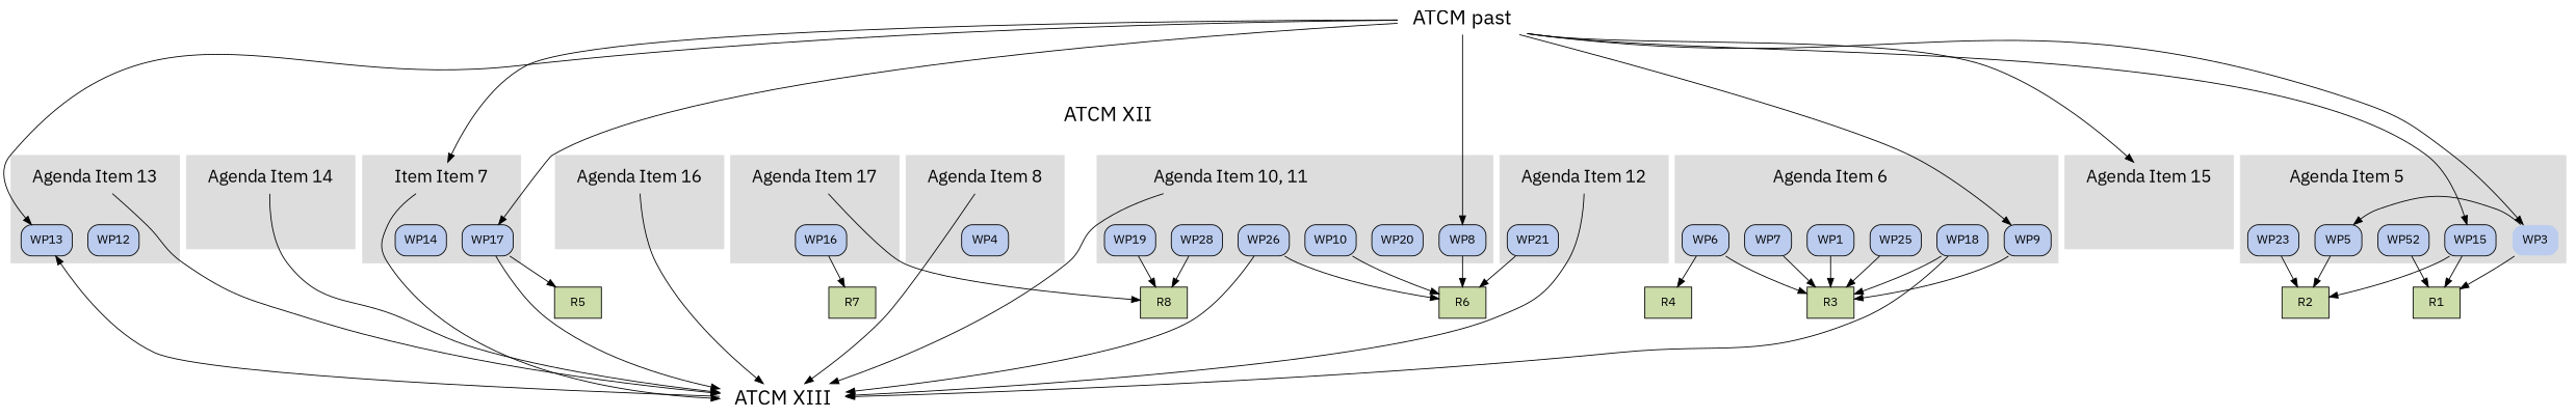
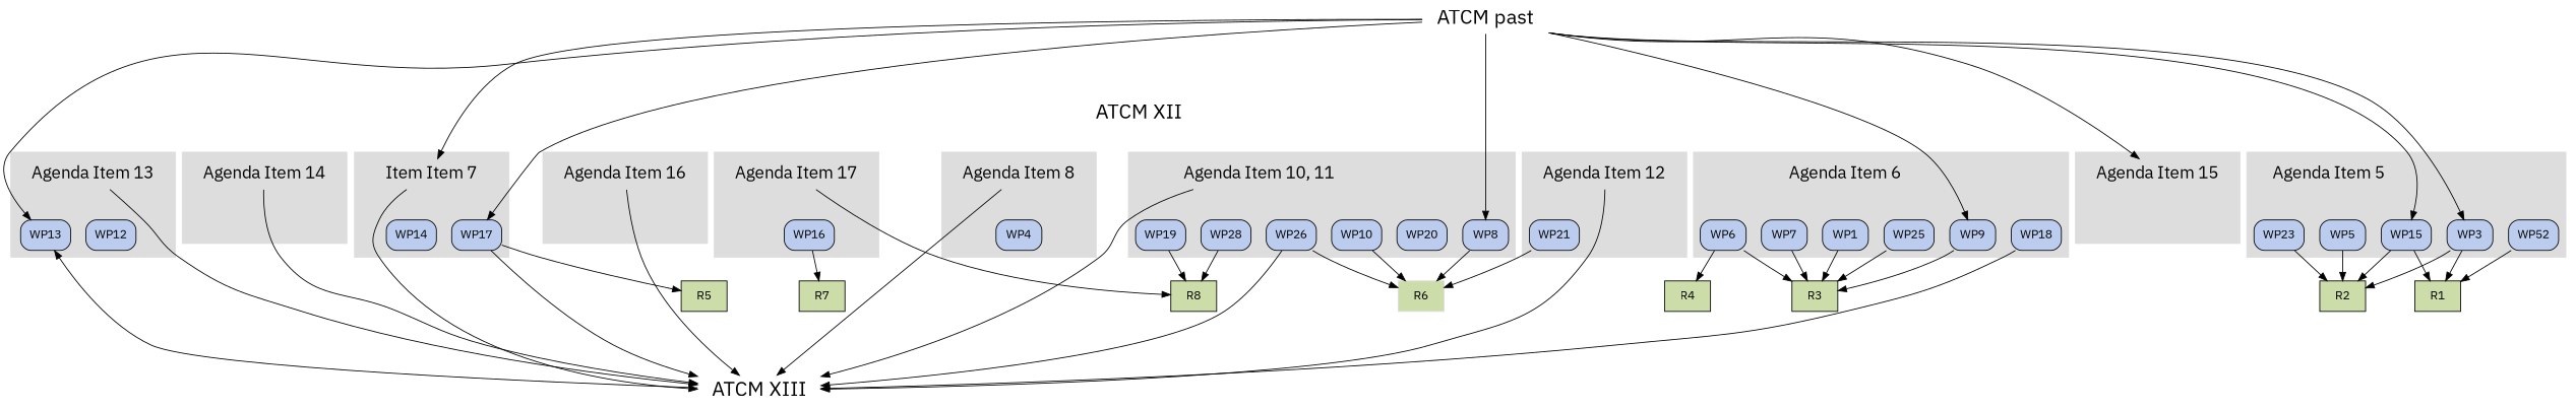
  digraph {
    compound=True
    fontname="IBM Plex Sans"
    newrank=True
    rankdir=TB
    node [fillcolor="#bbccee" fontname="IBM Plex Sans" shape=box style="rounded, filled"]
    edge [fontname="IBM Plex Sans" style=invis]
    n1 [height=0.5 label=WP15 width=0.81944]
    n2 [height=0.5 label=WP5 width=0.75]
    n3 [height=0.5 label=WP52 width=0.81944]
    n4 [height=0.5 label=WP23 width=0.81944]
-   n5 [height=0.5 label=WP3 width=0.75 color="#dddddd"]
+   n5 [height=0.5 label=WP3 width=0.75]
    n6 [height=0.5 label=WP9 width=0.75]
    n7 [height=0.5 label=WP18 width=0.81944]
    n8 [height=0.5 label=WP1 width=0.75]
    n9 [height=0.5 label=WP25 width=0.81944]
    n10 [height=0.5 label=WP7 width=0.75]
    n11 [height=0.5 label=WP6 width=0.75]
    n12 [height=0.5 label=WP14 width=0.81944]
    n13 [height=0.5 label=WP17 width=0.81944]
    n14 [height=0.5 label=WP4 width=0.75]
    n15 [height=0.5 label=WP28 width=0.81944]
    n16 [height=0.5 label=WP8 width=0.75]
    n17 [height=0.5 label=WP20 width=0.81944]
    n18 [height=0.5 label=WP10 width=0.81944]
    n19 [height=0.5 label=WP26 width=0.81944]
    n20 [height=0.5 label=WP19 width=0.81944]
    n21 [height=0.5 label=WP21 width=0.81944]
    n22 [height=0.5 label=WP12 width=0.81944]
    n23 [height=0.5 label=WP13 width=0.81944]
    n24 [height=0.5 label=WP16 width=0.81944]
    "14fake_paper" [height=0.05 shape=point style=invis width=0.05 fillcolor=""]
    "16fake_paper" [height=0.05 shape=point style=invis width=0.05 fillcolor=""]
    "15fake_paper" [height=0.05 shape=point style=invis width=0.05 fillcolor=""]
    n28 [color="#dddddd" fontsize=20 height=0.5 label="Agenda Item 17" width=2.4722 fillcolor="" style=""]
    n29 [color="#dddddd" fontsize=20 height=0.5 label="Item Item 7" width=2.2917 fillcolor="" style=""]
    n30 [color="#dddddd" fontsize=20 height=0.5 label="Agenda Item 8" width=2.2917 fillcolor="" style=""]
    n31 [color="#dddddd" fontsize=20 height=0.5 label="Agenda Item 10, 11" width=2.9861 fillcolor="" style=""]
    n32 [color="#dddddd" fontsize=20 height=0.5 label="Agenda Item 12" width=2.4722 fillcolor="" style=""]
    n33 [color="#dddddd" fontsize=20 height=0.5 label="Agenda Item 13" width=2.4722 fillcolor="" style=""]
    n34 [color="#dddddd" fontsize=20 height=0.5 label="Agenda Item 14" width=2.4722 fillcolor="" style=""]
    n35 [color="#dddddd" fontsize=20 height=0.5 label="Agenda Item 16" width=2.4722 fillcolor="" style=""]
    n36 [color="#dddddd" fontsize=20 height=0.5 label="Agenda Item 5" width=2.2917 fillcolor="" style=""]
    n37 [color="#dddddd" fontsize=20 height=0.5 label="Agenda Item 6" width=2.2917 fillcolor="" style=""]
    n38 [color="#dddddd" fontsize=20 height=0.5 label="Agenda Item 15" width=2.4722 fillcolor="" style=""]
    n39 [fillcolor="#ccddaa" height=0.5 label=R2 style=filled width=0.75]
    n40 [fillcolor="#ccddaa" height=0.5 label=R1 style=filled width=0.75]
    n41 [fillcolor="#ccddaa" height=0.5 label=R3 style=filled width=0.75]
    n42 [color=white fontsize=24 height=0.5 label="ATCM XIII" width=2.0139 fillcolor="" style=""]
    n43 [fillcolor="#ccddaa" height=0.5 label=R4 style=filled width=0.75]
    n44 [fillcolor="#ccddaa" height=0.5 label=R5 style=filled width=0.75]
    n45 [fillcolor="#ccddaa" height=0.5 label=R8 style=filled width=0.75]
-   n46 [fillcolor="#ccddaa" height=0.5 label=R6 style=filled width=0.75]
+   n46 [fillcolor="#ccddaa" height=0.5 label=R6 style=filled width=0.75 color="#dddddd"]
    n47 [fillcolor="#ccddaa" height=0.5 label=R7 style=filled width=0.75]
    sink_XII [height=0.05 shape=point style=invis width=0.05 fillcolor=""]
    sink_past [height=0.05 shape=point style=invis width=0.05 fillcolor=""]
    n50 [color=white fontsize=24 height=0.5 label="ATCM XII" width=1.875 fillcolor="" style=""]
    n51 [color=white fontsize=24 height=0.5 label="ATCM past" width=2.0694 fillcolor="" style=""]
    sink_XIII [height=0.05 shape=point style=invis width=0.05 fillcolor=""]
    subgraph sub_1 {
      rank=same
    }
    subgraph sub_2 {
      rank=same
      n1
      n2
      n3
      n4
      n5
      n6
      n7
      n8
      n9
      n10
      n11
      n12
      n13
      n14
      n15
      n16
      n17
      n18
      n19
      n20
      n21
      n22
      n23
      n24
      "14fake_paper"
      "16fake_paper"
      "15fake_paper"
    }
    subgraph cluster_3 {
      color="#dddddd"
      style=filled
      n14
      n30
    }
    subgraph cluster_4 {
      color="#dddddd"
      style=filled
      n12
      n13
      n29
    }
    subgraph cluster_5 {
      color="#dddddd"
      style=filled
      "16fake_paper"
      n35
    }
    subgraph cluster_6 {
      color="#dddddd"
      style=filled
      n22
      n23
      n33
    }
    subgraph cluster_7 {
      color="#dddddd"
      style=filled
      "14fake_paper"
      n34
    }
    subgraph cluster_8 {
      color="#dddddd"
      style=filled
      n15
      n16
      n17
      n18
      n19
      n20
      n31
    }
    subgraph cluster_9 {
      color="#dddddd"
      style=filled
      n21
      n32
    }
    subgraph sub_10 {
      rank=same
    }
    subgraph cluster_11 {
      color="#dddddd"
      style=filled
      n24
      n28
    }
    subgraph cluster_12 {
      color="#dddddd"
      style=filled
      n1
      n2
      n3
      n4
      n5
      n36
    }
    subgraph cluster_13 {
      color="#dddddd"
      style=filled
      n6
      n7
      n8
      n9
      n10
      n11
      n37
    }
    subgraph cluster_14 {
      color="#dddddd"
      style=filled
      "15fake_paper"
      n38
    }
    n1 -> n39 [style=""]
    n1 -> n40 [style=""]
    n2 -> n39 [style=""]
    n3 -> n40 [style=""]
    n4 -> n39 [style=""]
-   n5 -> n2 [style=""]
+   n5 -> n39 [style=""]
    n5 -> n40 [style=""]
    n6 -> n41 [style=""]
-   n7 -> n41 [style=""]
    n7 -> n42 [style=""]
    n8 -> n41 [style=""]
    n9 -> n41 [style=""]
    n10 -> n41 [style=""]
    n11 -> n41 [style=""]
    n11 -> n43 [style=""]
    n13 -> n42 [style=""]
    n13 -> n44 [style=""]
    n15 -> n45 [style=""]
    n16 -> n46 [style=""]
    n18 -> n46 [style=""]
    n19 -> n42 [style=""]
    n19 -> n46 [style=""]
    n20 -> n45 [style=""]
    n21 -> n46 [style=""]
    n24 -> n47 [style=""]
    n28 -> n24 [dir=none]
    n28 -> n45 [style=""]
    n29 -> n12 [dir=none]
    n29 -> n13 [dir=none]
    n29 -> n42 [style=""]
    n30 -> n14 [dir=none]
    n30 -> n42 [style=""]
    n31 -> n15 [dir=none]
    n31 -> n16 [dir=none]
    n31 -> n17 [dir=none]
    n31 -> n18 [dir=none]
    n31 -> n19 [dir=none]
    n31 -> n20 [dir=none]
    n31 -> n42 [style=""]
    n32 -> n21 [dir=none]
    n32 -> n42 [style=""]
    n33 -> n22 [dir=none]
    n33 -> n23 [dir=none]
    n33 -> n42 [style=""]
    n34 -> "14fake_paper" [dir=none]
    n34 -> n42 [style=""]
    n35 -> "16fake_paper" [dir=none]
    n35 -> n42 [style=""]
    n36 -> n1 [dir=none]
    n36 -> n2 [dir=none]
    n36 -> n3 [dir=none]
    n36 -> n4 [dir=none]
    n36 -> n5 [dir=none]
    n37 -> n6 [dir=none]
    n37 -> n7 [dir=none]
    n37 -> n8 [dir=none]
    n37 -> n9 [dir=none]
    n37 -> n10 [dir=none]
    n37 -> n11 [dir=none]
    n38 -> "15fake_paper" [dir=none]
    n39 -> sink_XII
    n40 -> sink_XII
    n41 -> sink_XII
    n42 -> n23 [style=""]
    n43 -> sink_XII
    n44 -> sink_XII
    n45 -> sink_XII
    n46 -> sink_XII
    n47 -> sink_XII
    sink_XII -> n42
    sink_past -> n50
    n50 -> n28
    n50 -> n29
    n50 -> n30
    n50 -> n31
    n50 -> n32
    n50 -> n33
    n50 -> n34
    n50 -> n35
    n50 -> n36
    n50 -> n37
    n50 -> n38
    n51 -> n1 [style=""]
    n51 -> n5 [style=""]
    n51 -> n6 [style=""]
    n51 -> n13 [style=""]
    n51 -> n16 [style=""]
    n51 -> n23 [style=""]
    n51 -> n29 [style=""]
    n51 -> n38 [style=""]
    n51 -> sink_past
  }
